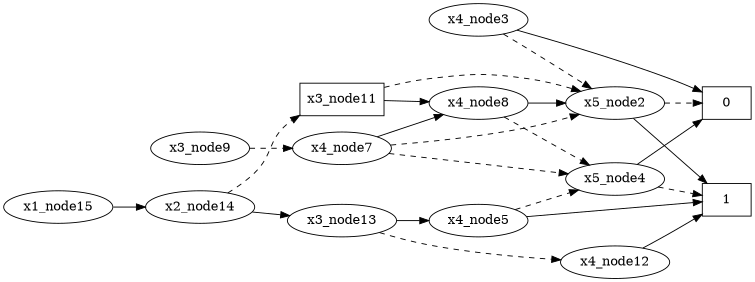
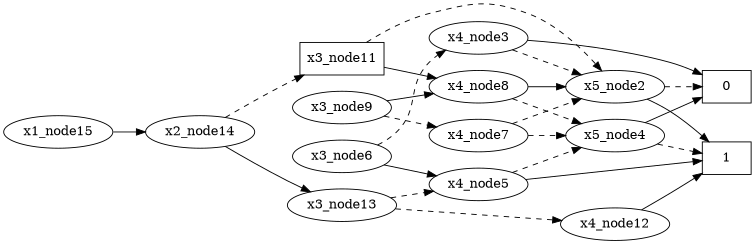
  digraph {
    rankdir=LR
    0 [shape=box]
    1 [shape=box]
    x5_node2
    x4_node3
    x5_node4
    x4_node5
+   x3_node6
    x4_node7
    x4_node8
    x3_node9
    x3_node11 [shape=box]
    x4_node12
    x3_node13
    x2_node14
    x1_node15
    x5_node2 -> 0 [style=dashed]
    x5_node2 -> 1
    x4_node3 -> 0
    x4_node3 -> x5_node2 [style=dashed]
    x5_node4 -> 0
    x5_node4 -> 1 [style=dashed]
    x4_node5 -> 1
    x4_node5 -> x5_node4 [style=dashed]
+   x3_node6 -> x4_node3 [style=dashed]
+   x3_node6 -> x4_node5
    x4_node7 -> x5_node2 [style=dashed]
    x4_node7 -> x5_node4 [style=dashed]
    x4_node8 -> x5_node2
    x4_node8 -> x5_node4 [style=dashed]
    x3_node9 -> x4_node7 [style=dashed]
-   x4_node7 -> x4_node8
+   x3_node9 -> x4_node8
    x3_node11 -> x5_node2 [style=dashed]
    x3_node11 -> x4_node8
    x4_node12 -> 1
-   x3_node13 -> x4_node5
+   x3_node13 -> x4_node5 [style=dashed]
    x3_node13 -> x4_node12 [style=dashed]
    x2_node14 -> x3_node11 [style=dashed]
    x2_node14 -> x3_node13
    x1_node15 -> x2_node14
  }
